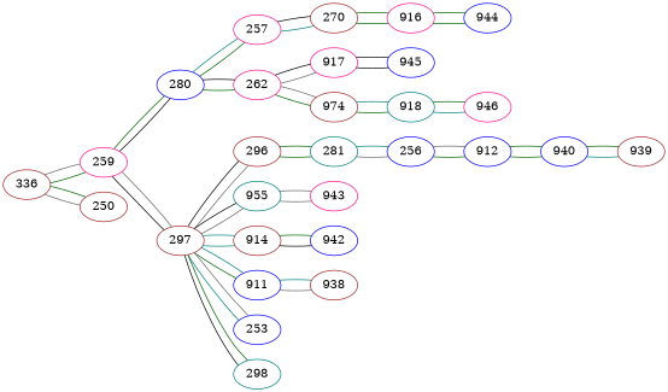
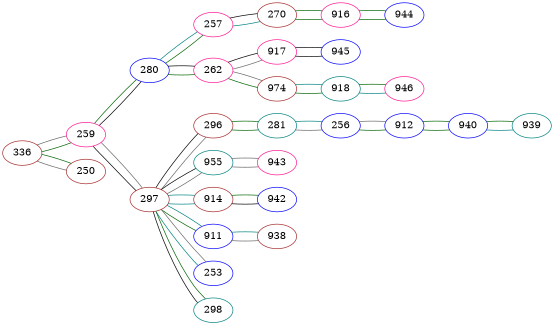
  graph {
    rankdir=LR
    node [color=brown]
    edge [color=darkgreen]
    336
    259 [color=deeppink]
    250
    281 [color=teal]
    256 [color=blue]
    296
    280 [color=blue]
    257 [color=deeppink]
    262 [color=deeppink]
    944 [color=blue]
    916 [color=deeppink]
    945 [color=blue]
    917 [color=deeppink]
    946 [color=deeppink]
    918 [color=teal]
    297
    940 [color=blue]
-   939
+   939 [color=teal]
    912 [color=blue]
    943 [color=deeppink]
    n21 [color=teal label=955]
    942 [color=blue]
    914
    270
    974
    938
    911 [color=blue]
    253 [color=blue]
    298 [color=teal]
    subgraph sub_1 {
      336
      259
      250
    }
    subgraph sub_2 {
      281
      256
      296
    }
    subgraph sub_3 {
      259
      280
      257
      262
    }
    subgraph sub_4 {
      944
      916
    }
    subgraph sub_5 {
      945
      917
    }
    subgraph sub_6 {
      946
      918
    }
    subgraph sub_7 {
      336
      259
      280
      297
    }
    subgraph sub_8 {
      940
      939
      912
    }
    subgraph sub_9 {
      281
      256
      912
    }
    subgraph sub_10 {
      943
      n21
    }
    subgraph sub_11 {
      942
      914
    }
    subgraph sub_12 {
      280
      257
      270
    }
    subgraph sub_13 {
      280
      262
      917
      974
    }
    subgraph sub_14 {
      940
      939
    }
    subgraph sub_15 {
      297
      942
      914
    }
    subgraph sub_16 {
      938
      911
    }
    subgraph sub_17 {
      257
      916
      270
    }
    subgraph sub_18 {
      946
      918
      974
    }
    subgraph sub_19 {
      281
      296
      297
    }
    subgraph sub_20 {
      944
      916
      270
    }
    subgraph sub_21 {
      262
      945
      917
    }
    subgraph sub_22 {
      297
      943
      n21
    }
    subgraph sub_23 {
      256
      940
      912
    }
    subgraph sub_24 {
      297
      938
      911
    }
    subgraph sub_25 {
      297
      253
    }
    subgraph sub_26 {
      336
      250
    }
    subgraph sub_27 {
      262
      918
      974
    }
    subgraph sub_28 {
      259
      296
      297
      n21
      914
      911
      253
      298
    }
    subgraph sub_29 {
      297
      298
    }
    336 -- 259
    336 -- 250 [color=gray40]
    259 -- 336 [color=gray40]
    259 -- 280 [color=black]
    259 -- 297 [color=black]
    250 -- 336
    281 -- 256 [color=gray40]
    281 -- 296
    256 -- 281 [color=teal]
    256 -- 912
    296 -- 281
    296 -- 297 [color=black]
    280 -- 259
    280 -- 257
    280 -- 262
    257 -- 280 [color=teal]
    257 -- 270 [color=teal]
    262 -- 280 [color=black]
    262 -- 917 [color=gray40]
    262 -- 974
    944 -- 916
    916 -- 944
    916 -- 270
    945 -- 917 [color=black]
    917 -- 262 [color=black]
    917 -- 945 [color=black]
    946 -- 918
    918 -- 946 [color=teal]
    918 -- 974 [color=teal]
    297 -- 259 [color=gray40]
    297 -- 296 [color=gray40]
    297 -- n21 [color=gray40]
    297 -- 914 [color=teal]
    297 -- 911
    297 -- 253 [color=teal]
    297 -- 298 [color=black]
    940 -- 939 [color=teal]
    940 -- 912
    939 -- 940
    912 -- 256 [color=gray40]
    912 -- 940
    943 -- n21 [color=gray40]
    n21 -- 297 [color=black]
    n21 -- 943 [color=gray40]
    942 -- 914
    914 -- 297 [color=teal]
    914 -- 942 [color=black]
    270 -- 257 [color=black]
    270 -- 916
    974 -- 262 [color=gray40]
    974 -- 918
    938 -- 911 [color=teal]
    911 -- 297 [color=teal]
    911 -- 938 [color=gray40]
    253 -- 297 [color=gray40]
    298 -- 297
  }
